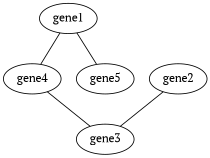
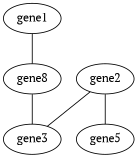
  strict graph {
    fontname="PT Serif"
    node [fontname="PT Serif"]
    edge [fontname="PT Serif"]
    gene1
-   gene4
+   gene4 [label=gene8]
    gene5
    gene2
    gene3
    gene1 -- gene4
-   gene1 -- gene5
+   gene2 -- gene5
    gene4 -- gene3
    gene2 -- gene3
  }
